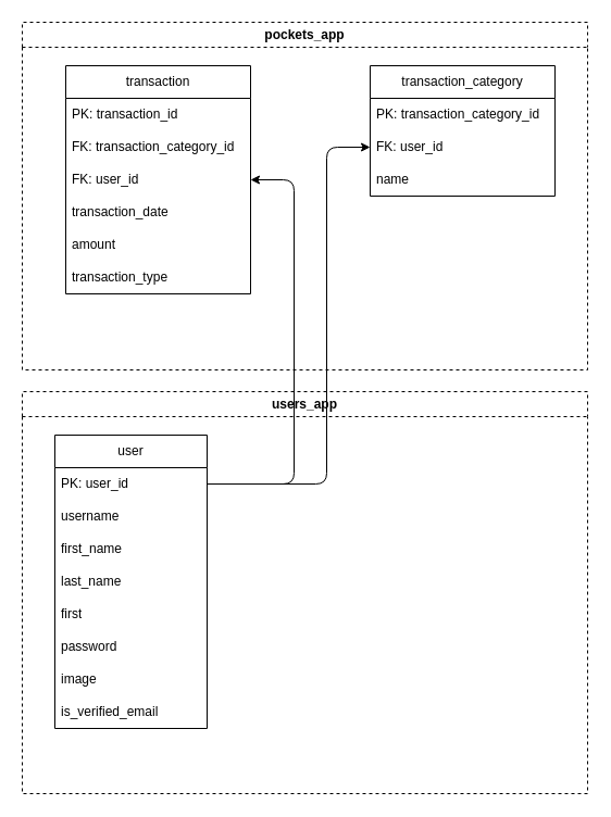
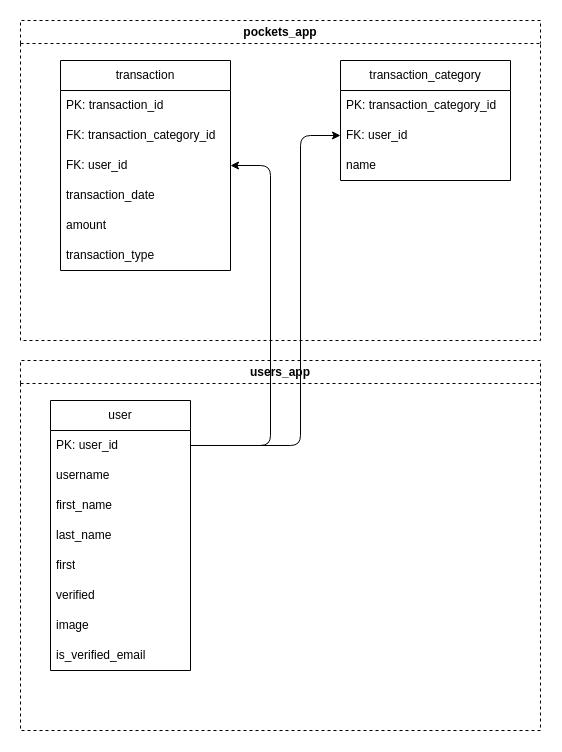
  <mxCell id="0" />
  <mxCell id="1" parent="0" />
  <mxCell id="2" value="users_app" style="swimlane;whiteSpace=wrap;html=1;dashed=1;" parent="1" vertex="1"><mxGeometry x="20" y="360" width="520" height="370" as="geometry" /></mxCell>
  <mxCell id="3" value="user" style="swimlane;fontStyle=0;childLayout=stackLayout;horizontal=1;startSize=30;horizontalStack=0;resizeParent=1;resizeParentMax=0;resizeLast=0;collapsible=1;marginBottom=0;whiteSpace=wrap;html=1;" parent="2" vertex="1"><mxGeometry x="30" y="40" width="140" height="270" as="geometry" /></mxCell>
  <mxCell id="4" value="PK: user_id" style="text;strokeColor=none;fillColor=none;align=left;verticalAlign=middle;spacingLeft=4;spacingRight=4;overflow=hidden;points=[[0,0.5],[1,0.5]];portConstraint=eastwest;rotatable=0;whiteSpace=wrap;html=1;" parent="3" vertex="1"><mxGeometry y="30" width="140" height="30" as="geometry" /></mxCell>
  <mxCell id="5" value="username" style="text;strokeColor=none;fillColor=none;align=left;verticalAlign=middle;spacingLeft=4;spacingRight=4;overflow=hidden;points=[[0,0.5],[1,0.5]];portConstraint=eastwest;rotatable=0;whiteSpace=wrap;html=1;" parent="3" vertex="1"><mxGeometry y="60" width="140" height="30" as="geometry" /></mxCell>
  <mxCell id="6" value="first_name" style="text;strokeColor=none;fillColor=none;align=left;verticalAlign=middle;spacingLeft=4;spacingRight=4;overflow=hidden;points=[[0,0.5],[1,0.5]];portConstraint=eastwest;rotatable=0;whiteSpace=wrap;html=1;" parent="3" vertex="1"><mxGeometry y="90" width="140" height="30" as="geometry" /></mxCell>
  <mxCell id="7" value="last_name" style="text;strokeColor=none;fillColor=none;align=left;verticalAlign=middle;spacingLeft=4;spacingRight=4;overflow=hidden;points=[[0,0.5],[1,0.5]];portConstraint=eastwest;rotatable=0;whiteSpace=wrap;html=1;" parent="3" vertex="1"><mxGeometry y="120" width="140" height="30" as="geometry" /></mxCell>
  <mxCell id="8" value="first" style="text;strokeColor=none;fillColor=none;align=left;verticalAlign=middle;spacingLeft=4;spacingRight=4;overflow=hidden;points=[[0,0.5],[1,0.5]];portConstraint=eastwest;rotatable=0;whiteSpace=wrap;html=1;" parent="3" vertex="1"><mxGeometry y="150" width="140" height="30" as="geometry" /></mxCell>
- <mxCell id="9" value="password" style="text;strokeColor=none;fillColor=none;align=left;verticalAlign=middle;spacingLeft=4;spacingRight=4;overflow=hidden;points=[[0,0.5],[1,0.5]];portConstraint=eastwest;rotatable=0;whiteSpace=wrap;html=1;" parent="3" vertex="1"><mxGeometry y="180" width="140" height="30" as="geometry" /></mxCell>
+ <mxCell id="9" value="verified" style="text;strokeColor=none;fillColor=none;align=left;verticalAlign=middle;spacingLeft=4;spacingRight=4;overflow=hidden;points=[[0,0.5],[1,0.5]];portConstraint=eastwest;rotatable=0;whiteSpace=wrap;html=1;" parent="3" vertex="1"><mxGeometry y="180" width="140" height="30" as="geometry" /></mxCell>
  <mxCell id="10" value="image" style="text;strokeColor=none;fillColor=none;align=left;verticalAlign=middle;spacingLeft=4;spacingRight=4;overflow=hidden;points=[[0,0.5],[1,0.5]];portConstraint=eastwest;rotatable=0;whiteSpace=wrap;html=1;" parent="3" vertex="1"><mxGeometry y="210" width="140" height="30" as="geometry" /></mxCell>
  <mxCell id="11" value="&lt;div style=&quot;line-height: 19px;&quot;&gt;is_verified_email&lt;/div&gt;" style="text;strokeColor=none;fillColor=none;align=left;verticalAlign=middle;spacingLeft=4;spacingRight=4;overflow=hidden;points=[[0,0.5],[1,0.5]];portConstraint=eastwest;rotatable=0;whiteSpace=wrap;html=1;" parent="3" vertex="1"><mxGeometry y="240" width="140" height="30" as="geometry" /></mxCell>
  <mxCell id="12" value="pockets_app" style="swimlane;whiteSpace=wrap;html=1;dashed=1;" parent="1" vertex="1"><mxGeometry x="20" y="20" width="520" height="320" as="geometry" /></mxCell>
  <mxCell id="13" value="transaction" style="swimlane;fontStyle=0;childLayout=stackLayout;horizontal=1;startSize=30;horizontalStack=0;resizeParent=1;resizeParentMax=0;resizeLast=0;collapsible=1;marginBottom=0;whiteSpace=wrap;html=1;" parent="12" vertex="1"><mxGeometry x="40" y="40" width="170" height="210" as="geometry" /></mxCell>
  <mxCell id="14" value="PK: transaction_id" style="text;strokeColor=none;fillColor=none;align=left;verticalAlign=middle;spacingLeft=4;spacingRight=4;overflow=hidden;points=[[0,0.5],[1,0.5]];portConstraint=eastwest;rotatable=0;whiteSpace=wrap;html=1;" parent="13" vertex="1"><mxGeometry y="30" width="170" height="30" as="geometry" /></mxCell>
  <mxCell id="15" value="FK: transaction_category_id" style="text;strokeColor=none;fillColor=none;align=left;verticalAlign=middle;spacingLeft=4;spacingRight=4;overflow=hidden;points=[[0,0.5],[1,0.5]];portConstraint=eastwest;rotatable=0;whiteSpace=wrap;html=1;" parent="13" vertex="1"><mxGeometry y="60" width="170" height="30" as="geometry" /></mxCell>
  <mxCell id="16" value="FK: user_id" style="text;strokeColor=none;fillColor=none;align=left;verticalAlign=middle;spacingLeft=4;spacingRight=4;overflow=hidden;points=[[0,0.5],[1,0.5]];portConstraint=eastwest;rotatable=0;whiteSpace=wrap;html=1;" parent="13" vertex="1"><mxGeometry y="90" width="170" height="30" as="geometry" /></mxCell>
  <mxCell id="17" value="transaction_date" style="text;strokeColor=none;fillColor=none;align=left;verticalAlign=middle;spacingLeft=4;spacingRight=4;overflow=hidden;points=[[0,0.5],[1,0.5]];portConstraint=eastwest;rotatable=0;whiteSpace=wrap;html=1;" parent="13" vertex="1"><mxGeometry y="120" width="170" height="30" as="geometry" /></mxCell>
  <mxCell id="18" value="amount" style="text;strokeColor=none;fillColor=none;align=left;verticalAlign=middle;spacingLeft=4;spacingRight=4;overflow=hidden;points=[[0,0.5],[1,0.5]];portConstraint=eastwest;rotatable=0;whiteSpace=wrap;html=1;" parent="13" vertex="1"><mxGeometry y="150" width="170" height="30" as="geometry" /></mxCell>
  <mxCell id="19" value="transaction_type" style="text;strokeColor=none;fillColor=none;align=left;verticalAlign=middle;spacingLeft=4;spacingRight=4;overflow=hidden;points=[[0,0.5],[1,0.5]];portConstraint=eastwest;rotatable=0;whiteSpace=wrap;html=1;" vertex="1" parent="13"><mxGeometry y="180" width="170" height="30" as="geometry" /></mxCell>
  <mxCell id="20" value="transaction_category" style="swimlane;fontStyle=0;childLayout=stackLayout;horizontal=1;startSize=30;horizontalStack=0;resizeParent=1;resizeParentMax=0;resizeLast=0;collapsible=1;marginBottom=0;whiteSpace=wrap;html=1;" parent="1" vertex="1"><mxGeometry x="340" y="60" width="170" height="120" as="geometry" /></mxCell>
  <mxCell id="21" value="PK: transaction_category_id" style="text;strokeColor=none;fillColor=none;align=left;verticalAlign=middle;spacingLeft=4;spacingRight=4;overflow=hidden;points=[[0,0.5],[1,0.5]];portConstraint=eastwest;rotatable=0;whiteSpace=wrap;html=1;" parent="20" vertex="1"><mxGeometry y="30" width="170" height="30" as="geometry" /></mxCell>
  <mxCell id="22" value="FK: user_id" style="text;strokeColor=none;fillColor=none;align=left;verticalAlign=middle;spacingLeft=4;spacingRight=4;overflow=hidden;points=[[0,0.5],[1,0.5]];portConstraint=eastwest;rotatable=0;whiteSpace=wrap;html=1;" parent="20" vertex="1"><mxGeometry y="60" width="170" height="30" as="geometry" /></mxCell>
  <mxCell id="23" value="name" style="text;strokeColor=none;fillColor=none;align=left;verticalAlign=middle;spacingLeft=4;spacingRight=4;overflow=hidden;points=[[0,0.5],[1,0.5]];portConstraint=eastwest;rotatable=0;whiteSpace=wrap;html=1;" parent="20" vertex="1"><mxGeometry y="90" width="170" height="30" as="geometry" /></mxCell>
  <mxCell id="24" style="edgeStyle=orthogonalEdgeStyle;html=1;exitX=1;exitY=0.5;exitDx=0;exitDy=0;entryX=0;entryY=0.5;entryDx=0;entryDy=0;" parent="1" source="4" target="22" edge="1"><mxGeometry relative="1" as="geometry"><Array as="points"><mxPoint x="300" y="445" /><mxPoint x="300" y="135" /></Array></mxGeometry></mxCell>
  <mxCell id="25" style="edgeStyle=orthogonalEdgeStyle;html=1;exitX=1;exitY=0.5;exitDx=0;exitDy=0;entryX=1;entryY=0.5;entryDx=0;entryDy=0;" parent="1" source="4" target="16" edge="1"><mxGeometry relative="1" as="geometry"><Array as="points"><mxPoint x="270" y="445" /><mxPoint x="270" y="165" /></Array></mxGeometry></mxCell>
